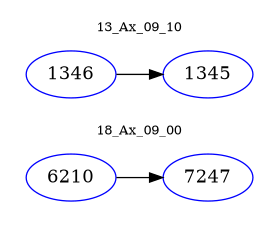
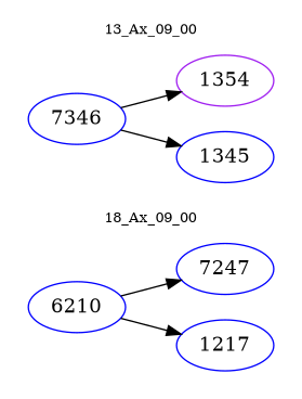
  digraph {
    rankdir=LR
    node [color=blue]
    edge [color=black]
    n1 [label=6210]
+   n2 [label=1217]
    n3 [label=7247]
-   n4 [label=1346]
+   n4 [label=7346]
    n5 [label=1345]
+   n6 [color=purple label=1354]
    subgraph cluster_1 {
      color=white
      fontsize=10
      label="18_Ax_09_00"
      n1
+     n2
      n3
    }
    subgraph cluster_2 {
      color=white
      fontsize=10
-     label="13_Ax_09_10"
+     label="13_Ax_09_00"
      n4
      n5
+     n6
    }
+   n1 -> n2
    n1 -> n3
    n4 -> n5
+   n4 -> n6
  }
